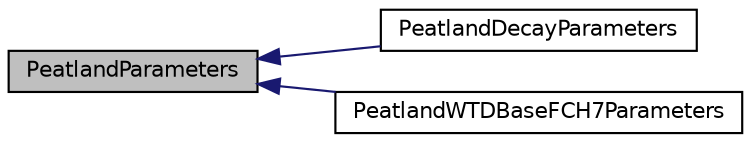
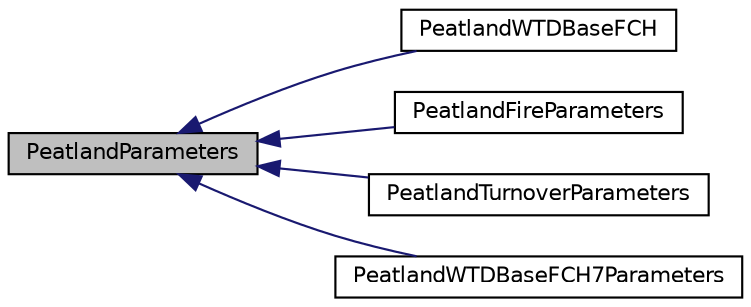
  digraph {
    fontname="DejaVu Sans"
    rankdir=LR
    node [color=black fillcolor=white fontname="DejaVu Sans" fontsize=10 shape=record style=filled]
    edge [color=midnightblue dir=back fontname="DejaVu Sans" fontsize=10 labelfontname=Helvetica labelfontsize=10 style=solid]
    n1 [fillcolor=grey75 fontcolor=black height=0.2 label=PeatlandParameters width=0.4]
-   n2 [height=0.2 label=PeatlandDecayParameters width=0.4]
+   n2 [height=0.2 label=PeatlandWTDBaseFCH width=0.4]
+   n3 [height=0.2 label=PeatlandFireParameters width=0.4]
+   n4 [height=0.2 label=PeatlandTurnoverParameters width=0.4]
    n5 [height=0.2 label=PeatlandWTDBaseFCH7Parameters width=0.4]
    n1 -> n2
+   n1 -> n3
+   n1 -> n4
    n1 -> n5
  }
